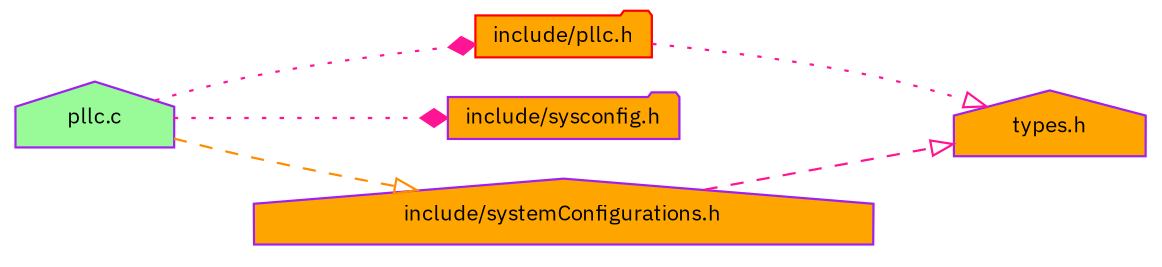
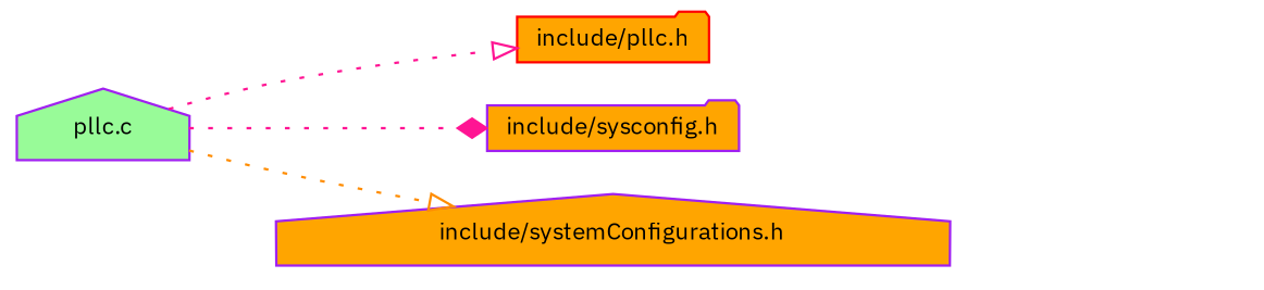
  digraph {
    fontname="IBM Plex Sans"
    rankdir=LR
    node [color=purple fillcolor=orange fontname="IBM Plex Sans" fontsize=10 shape=house style=filled]
    edge [arrowhead=onormal color=deeppink fontname="IBM Plex Sans" fontsize=10 labelfontname=Helvetica labelfontsize=10 style=dotted]
    n1 [fillcolor=palegreen fontcolor=black height=0.2 label="pllc.c" width=0.4]
    n2 [color=red height=0.2 label="include/pllc.h" shape=folder width=0.4]
    n3 [height=0.2 label="include/sysconfig.h" shape=folder width=0.4]
    n4 [height=0.2 label="include/systemConfigurations.h" width=0.4]
-   n5 [height=0.2 label="types.h" width=0.4]
-   n1 -> n2 [arrowhead=diamond]
+   n1 -> n2
    n1 -> n3 [arrowhead=diamond]
-   n1 -> n4 [color=darkorange style=dashed]
-   n2 -> n5
-   n4 -> n5 [style=dashed]
+   n1 -> n4 [color=darkorange]
  }
